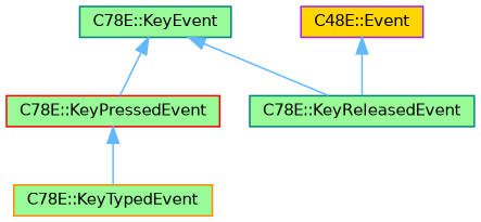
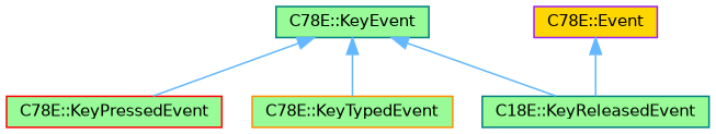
  digraph {
    node [color=teal fillcolor=palegreen fontname=Helvetica fontsize=10 shape=box style=filled]
    edge [color=steelblue1 dir=back fontname=Helvetica fontsize=10 labelfontname=Helvetica labelfontsize=10 style=solid]
    n1 [fontcolor=black height=0.2 label="C78E::KeyEvent" width=0.4]
    n2 [color=red height=0.2 label="C78E::KeyPressedEvent" width=0.4]
-   n3 [height=0.2 label="C78E::KeyReleasedEvent" width=0.4]
+   n3 [height=0.2 label="C18E::KeyReleasedEvent" width=0.4]
    n4 [color=darkorange height=0.2 label="C78E::KeyTypedEvent" width=0.4]
-   n5 [color=purple fillcolor=gold height=0.2 label="C48E::Event" width=0.4]
+   n5 [color=purple fillcolor=gold height=0.2 label="C78E::Event" width=0.4]
    n1 -> n2
    n1 -> n3
-   n2 -> n4
+   n1 -> n4
    n5 -> n3
  }
